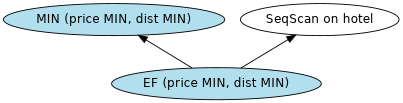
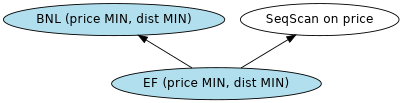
  digraph {
    fontname=Helvetica
    fontsize=10
    node [fillcolor=lightblue2 fontname=Helvetica style=filled]
    edge [dir=back]
-   n1 [label="MIN (price MIN, dist MIN)"]
+   n1 [label="BNL (price MIN, dist MIN)"]
    n2 [label="EF (price MIN, dist MIN)"]
-   "SeqScan on hotel" [fillcolor="" style=""]
+   "SeqScan on hotel" [label="SeqScan on price" fillcolor="" style=""]
    n1 -> n2
    "SeqScan on hotel" -> n2
  }
